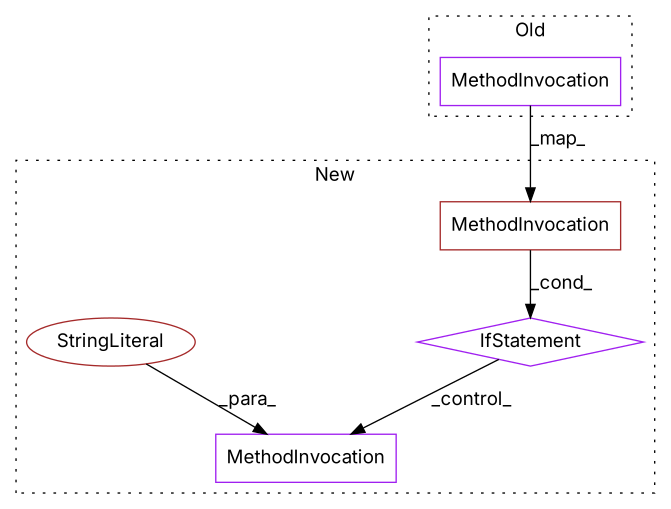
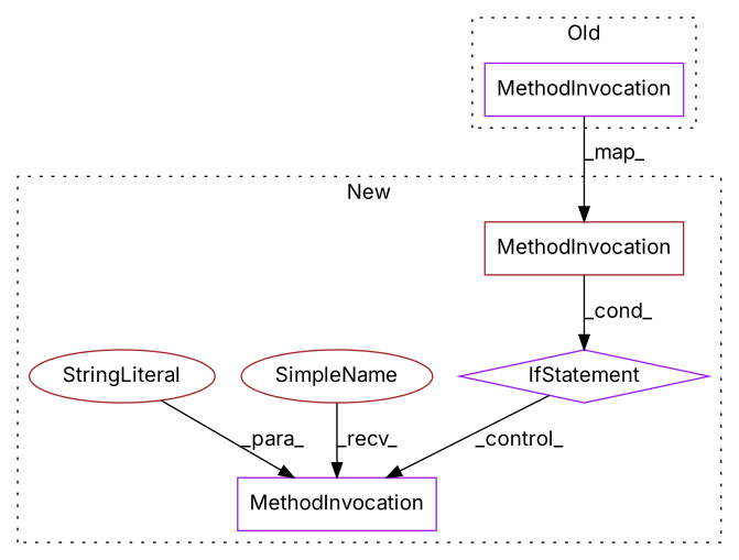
  digraph {
    fontname=Inter
    node [a=32 l="15,1" shape=box color=purple fontname=Inter]
    edge [fontname=Inter]
    n1 [a=25 l="4,10" label=IfStatement s="8797,8870" shape=diamond]
    n2 [label=MethodInvocation s="8813,8869" color=brown]
    n3 [l="4,1" label=MethodInvocation s="8993,9034"]
+   n4 [a=42 l=5 label=SimpleName s=8987 shape=ellipse color=brown]
    n5 [a=45 l=37 label=StringLiteral s=8997 shape=ellipse color=brown]
    n6 [label=MethodInvocation s="6617,6673"]
    subgraph cluster_1 {
      label=New
      style=dotted
      n1
      n2
      n3
+     n4
      n5
    }
    subgraph cluster_2 {
      label=Old
      style=dotted
      n6
    }
    n1 -> n3 [label=_control_]
    n2 -> n1 [label=_cond_]
+   n4 -> n3 [label=_recv_]
    n5 -> n3 [label=_para_]
    n6 -> n2 [label=_map_]
  }
